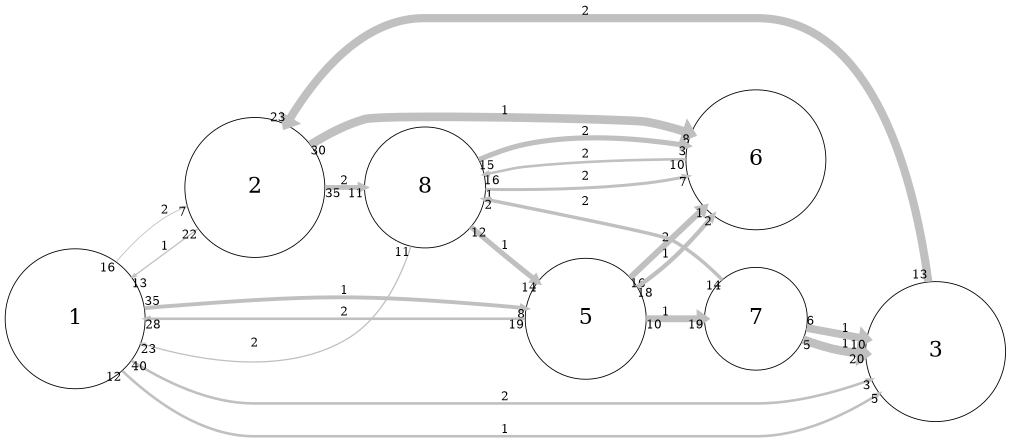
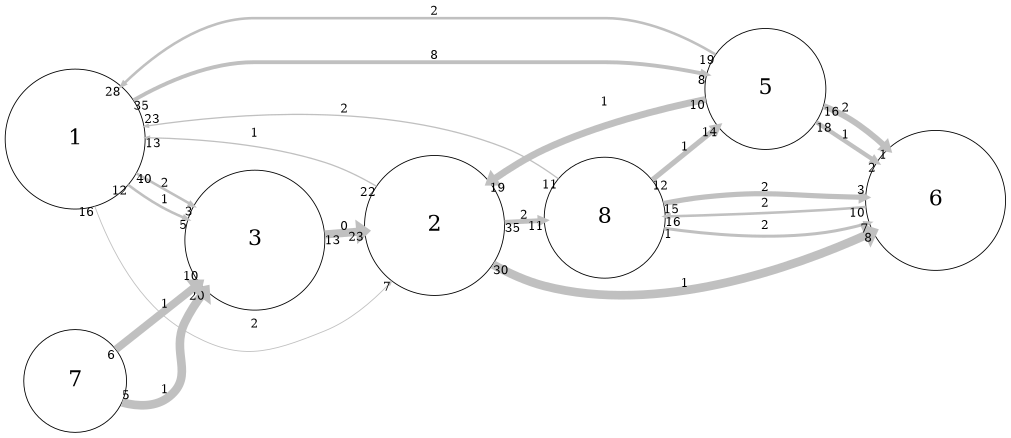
  digraph {
    rankdir=LR
    scale=1
    splines=spline
    node [fontsize=25 shape=circle]
    edge [arrowsize=0.5 capacity=2 color=grey from_pd=15 headlabel=7 penwidth=3.0 pt=15 splines=true taillabel=16 to_pd=6]
    n1 [height=2.25 label=1 width=2.25]
    n2 [height=2.25 label=2 width=2.25]
    n3 [height=2.25 label=3 width=2.25]
    n4 [height=1.95 label=5 width=1.95]
    n5 [height=2.25 label=6 width=2.25]
    n6 [height=1.95 label=8 width=1.95]
    n7 [height=1.65 label=7 width=1.65]
    n1 -> n2 [capacity=1 label=2 penwidth=1.0 pt=19]
    n1 -> n3 [from_pd=39 headlabel=3 label=2 taillabel=40 to_pd=2]
    n1 -> n3 [capacity=1 from_pd=11 headlabel=5 label=1 taillabel=12 to_pd=4]
-   n1 -> n4 [capacity=1 from_pd=34 headlabel=8 label=1 penwidth=4.5 pt=12 taillabel=35 to_pd=7]
+   n1 -> n4 [capacity=1 from_pd=34 headlabel=8 label=8 penwidth=4.5 pt=12 taillabel=35 to_pd=7]
    n2 -> n1 [capacity=1 from_pd=21 headlabel=13 label=1 penwidth=1.5 pt=18 taillabel=22 to_pd=12]
    n2 -> n5 [from_pd=29 headlabel=8 label=1 penwidth=10.0 pt=1 taillabel=30 to_pd=7]
    n2 -> n6 [from_pd=34 headlabel=11 label=2 penwidth=5.5 pt=10 taillabel=35 to_pd=10]
-   n3 -> n2 [from_pd=12 headlabel=23 label=2 penwidth=9.5 pt=2 taillabel=13 to_pd=22]
+   n3 -> n2 [from_pd=12 headlabel=23 label=0 penwidth=9.5 pt=2 taillabel=13 to_pd=22]
    n4 -> n1 [from_pd=18 headlabel=28 label=2 taillabel=19 to_pd=27]
    n4 -> n5 [headlabel=1 label=2 penwidth=7.0 pt=7 to_pd=0]
    n4 -> n5 [capacity=1 from_pd=17 headlabel=2 label=1 penwidth=5.0 pt=11 taillabel=18 to_pd=1]
-   n4 -> n7 [capacity=1 from_pd=9 headlabel=19 label=1 penwidth=8.0 pt=5 taillabel=10 to_pd=18]
+   n4 -> n2 [capacity=1 from_pd=9 headlabel=19 label=1 penwidth=8.0 pt=5 taillabel=10 to_pd=18]
    n5 -> n6 [from_pd=9 headlabel=16 label=2 taillabel=10 to_pd=15]
    n6 -> n1 [from_pd=10 headlabel=23 label=2 penwidth=1.5 pt=18 taillabel=11 to_pd=22]
    n6 -> n4 [capacity=1 from_pd=11 headlabel=14 label=1 penwidth=6.0 pt=9 taillabel=12 to_pd=13]
    n6 -> n5 [from_pd=0 label=2 penwidth=3.5 pt=14 taillabel=1]
    n6 -> n5 [from_pd=14 headlabel=3 label=2 penwidth=6.0 pt=9 taillabel=15 to_pd=2]
    n7 -> n3 [capacity=1 from_pd=4 headlabel=20 label=1 penwidth=10.0 pt=1 taillabel=5 to_pd=19]
    n7 -> n3 [capacity=1 from_pd=5 headlabel=10 label=1 penwidth=9.0 pt=3 taillabel=6 to_pd=9]
-   n7 -> n6 [from_pd=13 headlabel=2 label=2 penwidth=4.0 pt=13 taillabel=14 to_pd=1]
  }
